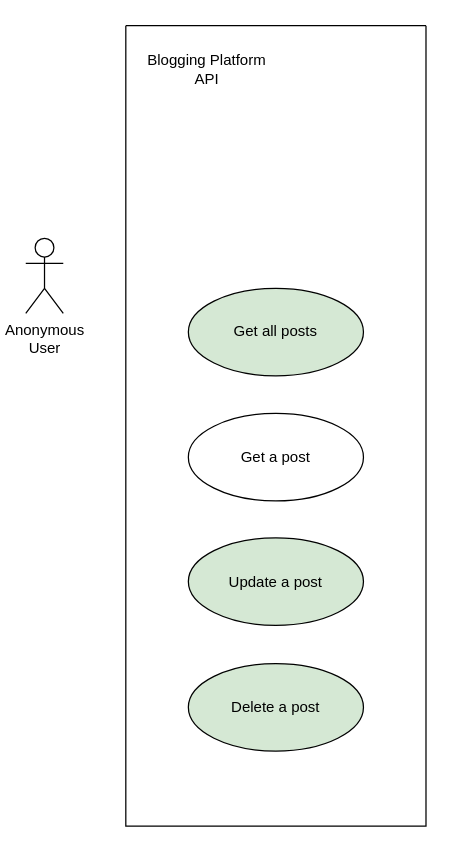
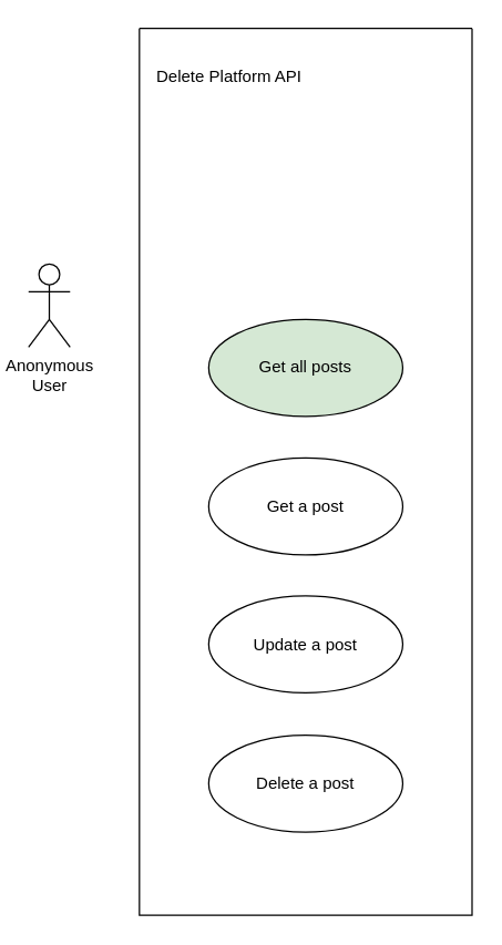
  <mxCell id="0" />
  <mxCell id="1" parent="0" />
  <mxCell id="2" value="" style="swimlane;startSize=0;" vertex="1" parent="1"><mxGeometry x="100" y="20" width="240" height="640" as="geometry" /></mxCell>
- <mxCell id="3" value="Blogging Platform API" style="text;html=1;align=center;verticalAlign=middle;whiteSpace=wrap;rounded=0;" vertex="1" parent="2"><mxGeometry x="10" y="20" width="110" height="30" as="geometry" /></mxCell>
- <mxCell id="4" value="Update a post" style="ellipse;whiteSpace=wrap;html=1;fillColor=#d5e8d4;" vertex="1" parent="2"><mxGeometry x="50" y="409.5" width="140" height="70" as="geometry" /></mxCell>
- <mxCell id="5" value="Delete a post" style="ellipse;whiteSpace=wrap;html=1;fillColor=#d5e8d4;" vertex="1" parent="2"><mxGeometry x="50" y="510" width="140" height="70" as="geometry" /></mxCell>
+ <mxCell id="3" value="Delete Platform API" style="text;html=1;align=center;verticalAlign=middle;whiteSpace=wrap;rounded=0;" vertex="1" parent="2"><mxGeometry x="10" y="20" width="110" height="30" as="geometry" /></mxCell>
+ <mxCell id="4" value="Update a post" style="ellipse;whiteSpace=wrap;html=1;" vertex="1" parent="2"><mxGeometry x="50" y="409.5" width="140" height="70" as="geometry" /></mxCell>
+ <mxCell id="5" value="Delete a post" style="ellipse;whiteSpace=wrap;html=1;" vertex="1" parent="2"><mxGeometry x="50" y="510" width="140" height="70" as="geometry" /></mxCell>
  <mxCell id="6" value="Get a post" style="ellipse;whiteSpace=wrap;html=1;" vertex="1" parent="2"><mxGeometry x="50" y="310" width="140" height="70" as="geometry" /></mxCell>
  <mxCell id="7" value="Get all posts" style="ellipse;whiteSpace=wrap;html=1;fillColor=#d5e8d4;" vertex="1" parent="2"><mxGeometry x="50" y="210" width="140" height="70" as="geometry" /></mxCell>
  <mxCell id="8" value="Anonymous&lt;br&gt;User" style="shape=umlActor;html=1;verticalLabelPosition=bottom;verticalAlign=top;align=center;" vertex="1" parent="1"><mxGeometry x="20" y="190" width="30" height="60" as="geometry" /></mxCell>
